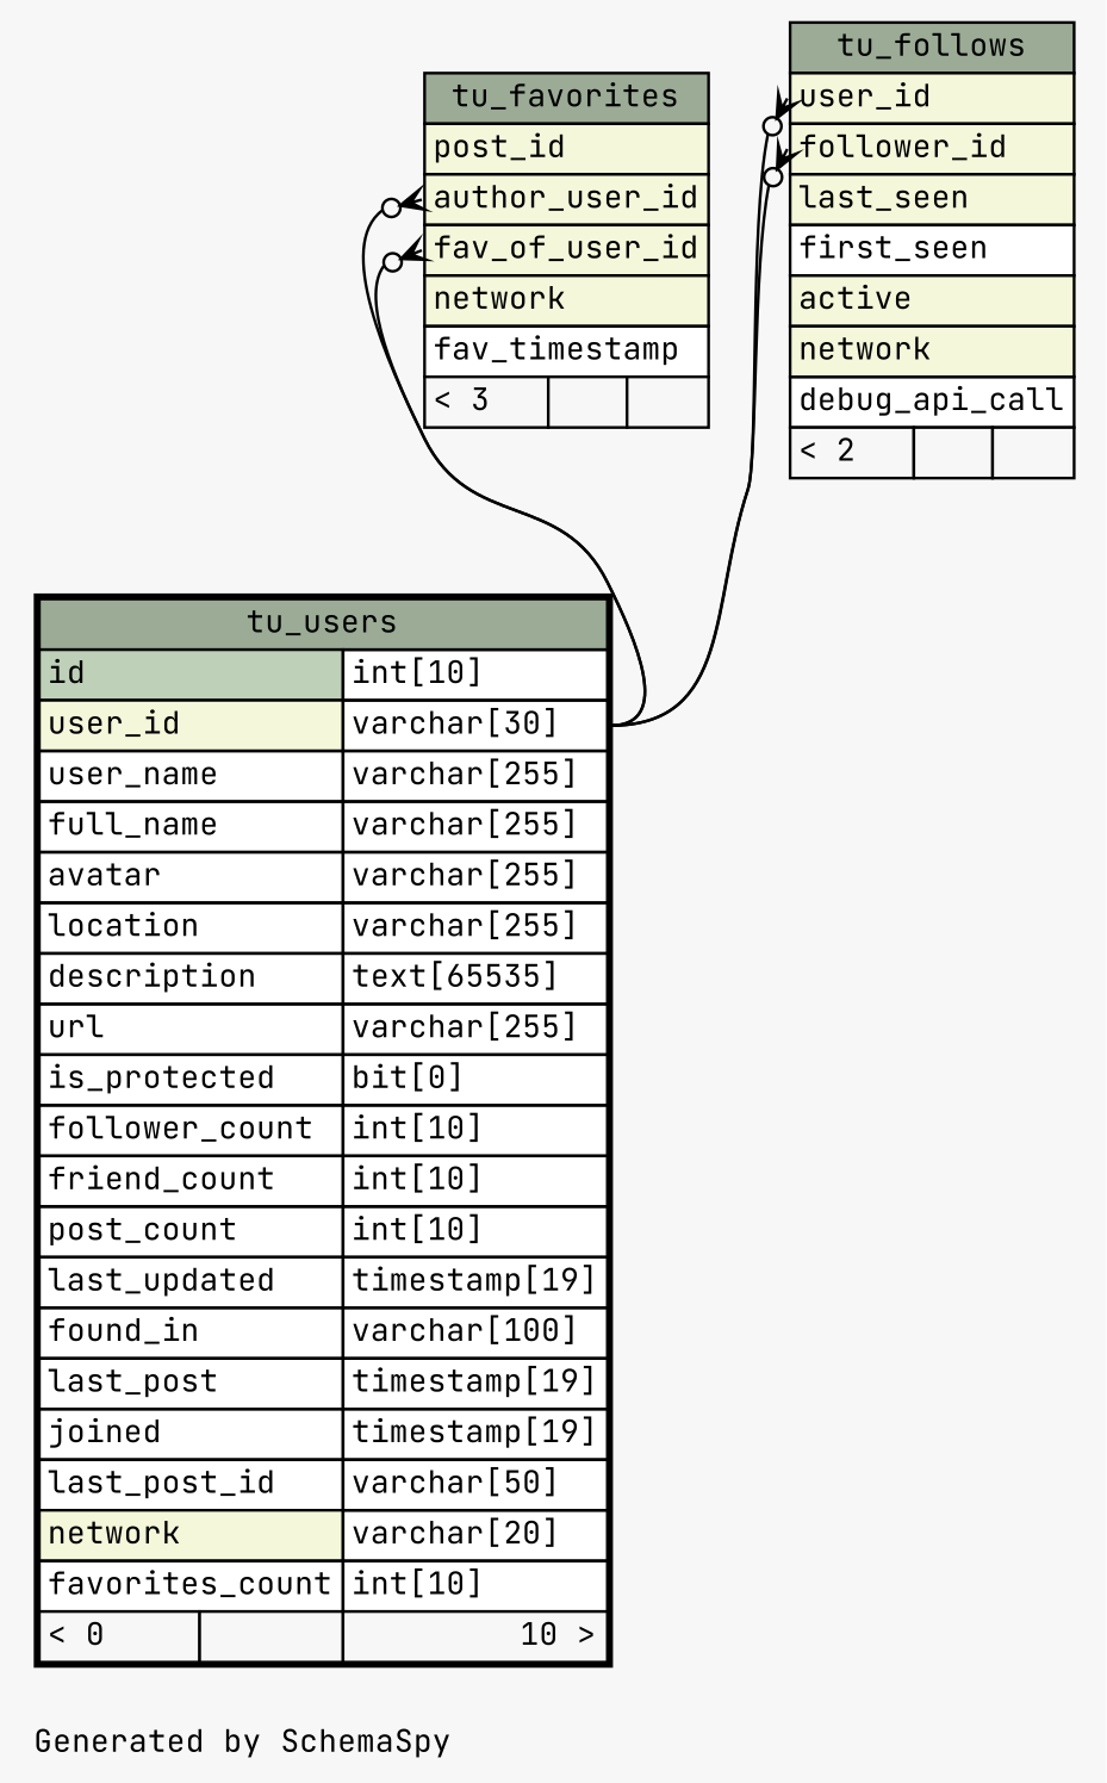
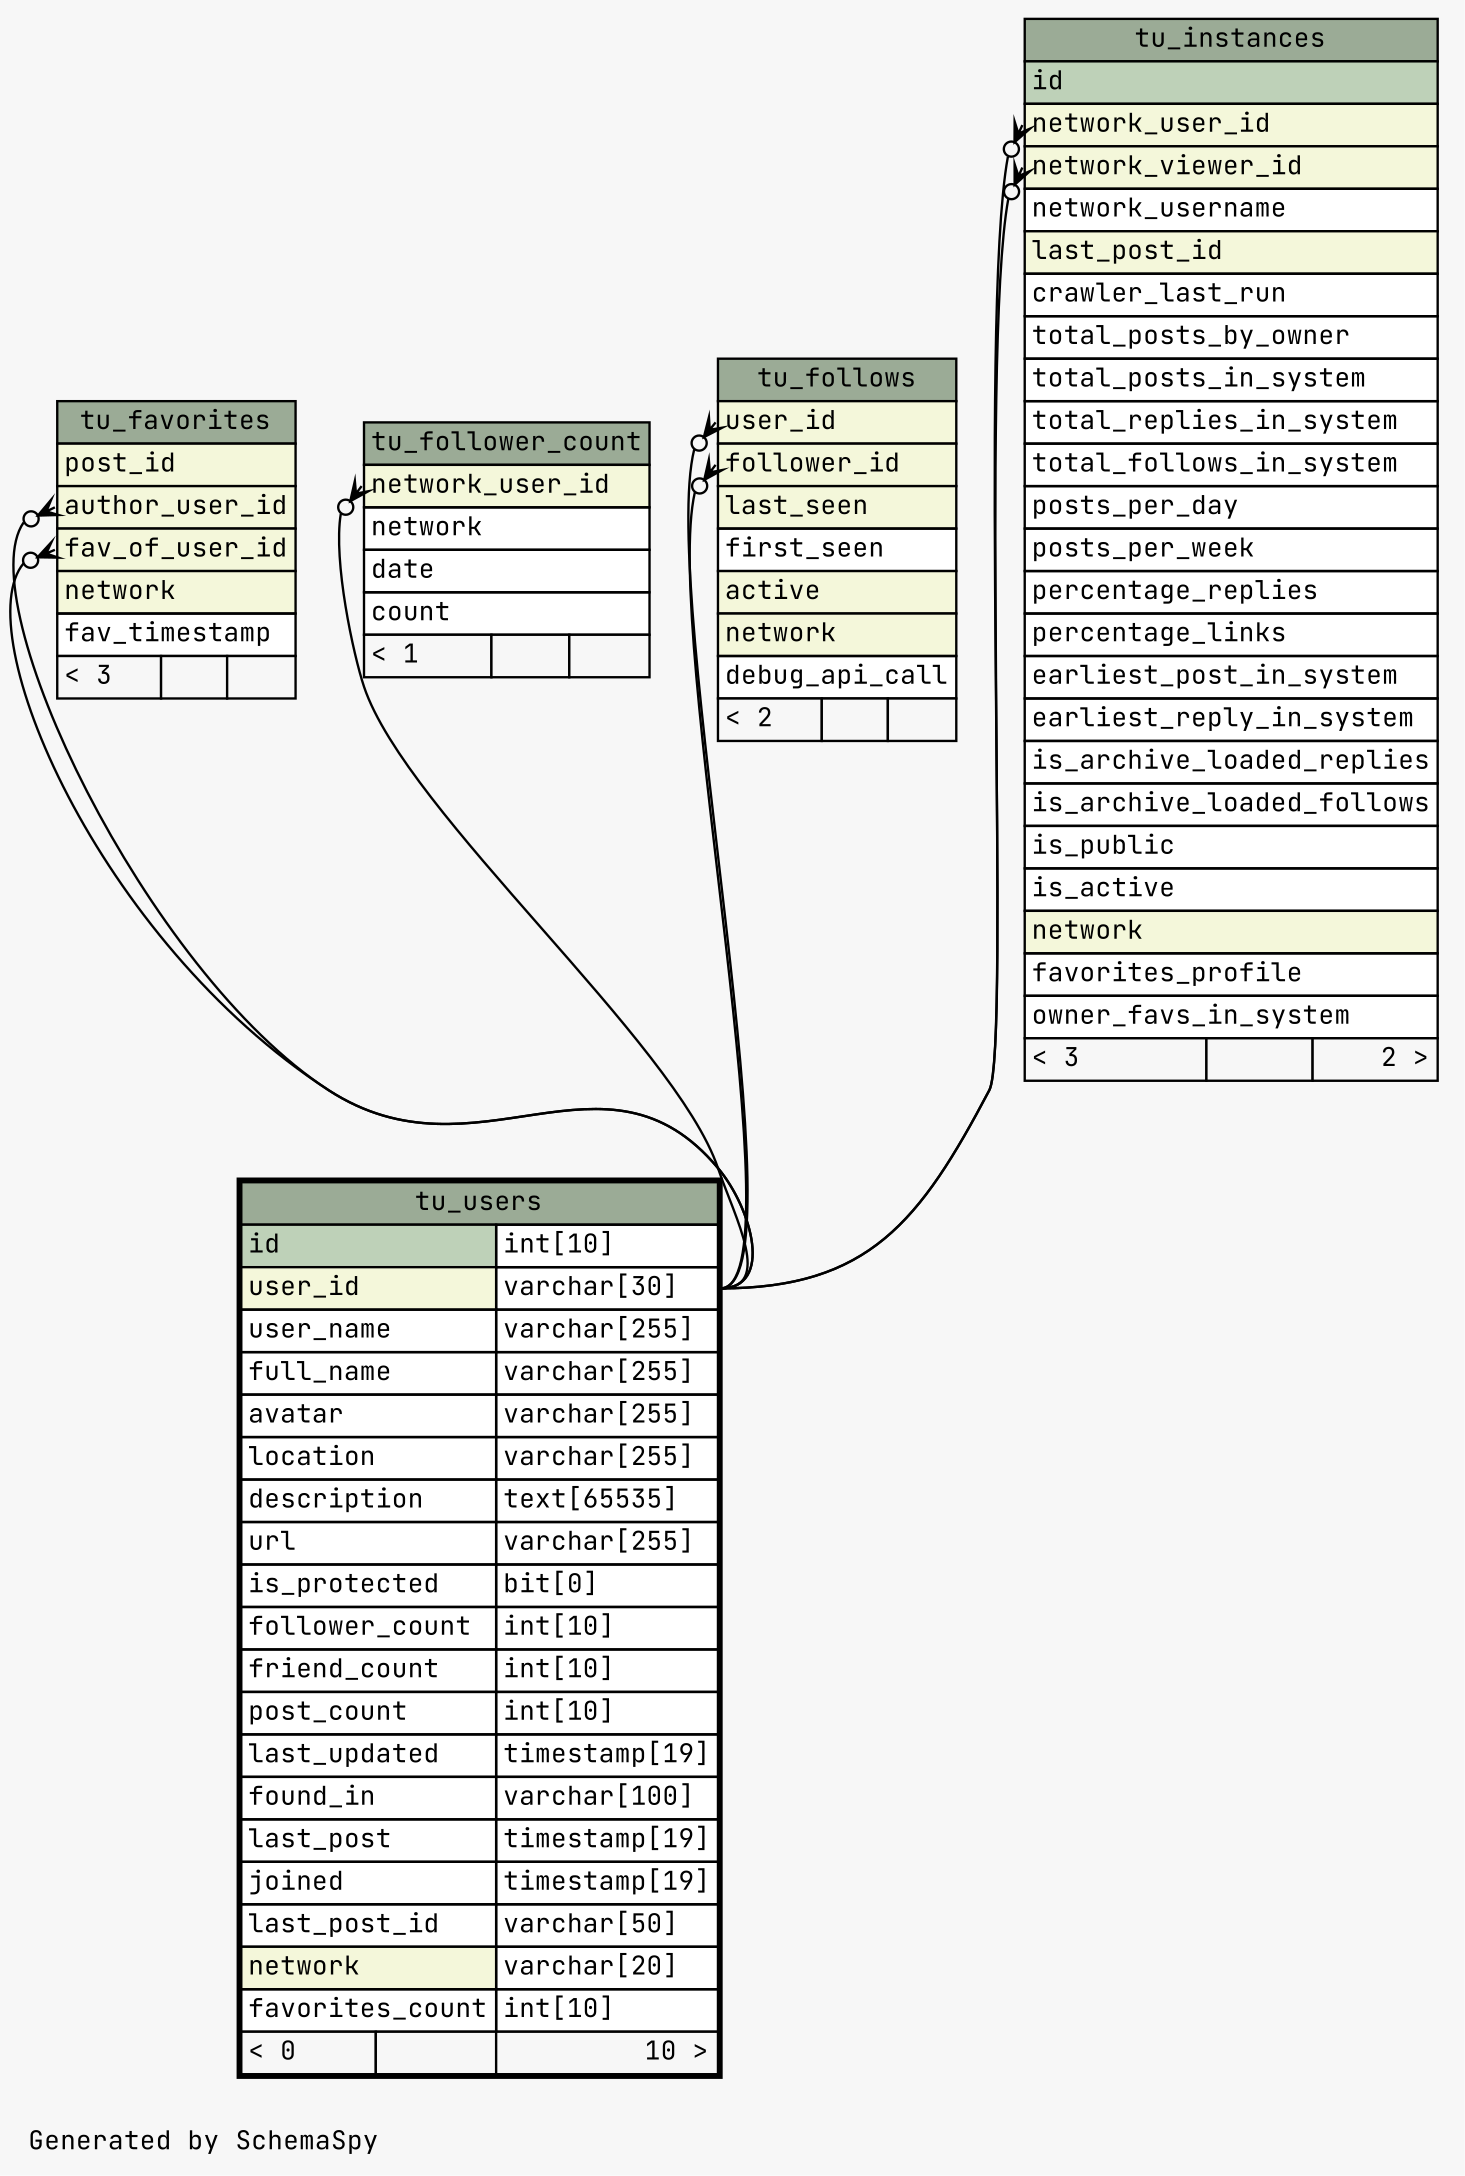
  digraph {
    bgcolor="#f7f7f7"
    fontname="JetBrains Mono"
    fontsize=11
    label="\nGenerated by SchemaSpy"
    labeljust=l
    nodesep=0.18
    rankdir=TB
    ranksep=0.46
    node [fontname="JetBrains Mono" fontsize=11 shape=plaintext]
    edge [arrowhead=none arrowsize=0.8 arrowtail=crowodot dir=back fontname="JetBrains Mono" headport="user_id.type:e" tailport="network_user_id:w"]
    n1 [label=<     <TABLE BORDER="0" CELLBORDER="1" CELLSPACING="0" BGCOLOR="#ffffff">       <TR><TD COLSPAN="3" BGCOLOR="#9bab96" ALIGN="CENTER">tu_favorites</TD></TR>       <TR><TD PORT="post_id" COLSPAN="3" BGCOLOR="#f4f7da" ALIGN="LEFT">post_id</TD></TR>       <TR><TD PORT="author_user_id" COLSPAN="3" BGCOLOR="#f4f7da" ALIGN="LEFT">author_user_id</TD></TR>       <TR><TD PORT="fav_of_user_id" COLSPAN="3" BGCOLOR="#f4f7da" ALIGN="LEFT">fav_of_user_id</TD></TR>       <TR><TD PORT="network" COLSPAN="3" BGCOLOR="#f4f7da" ALIGN="LEFT">network</TD></TR>       <TR><TD PORT="fav_timestamp" COLSPAN="3" ALIGN="LEFT">fav_timestamp</TD></TR>       <TR><TD ALIGN="LEFT" BGCOLOR="#f7f7f7">&lt; 3</TD><TD ALIGN="RIGHT" BGCOLOR="#f7f7f7">  </TD><TD ALIGN="RIGHT" BGCOLOR="#f7f7f7">  </TD></TR>     </TABLE>>]
    n2 [label=<     <TABLE BORDER="2" CELLBORDER="1" CELLSPACING="0" BGCOLOR="#ffffff">       <TR><TD COLSPAN="3" BGCOLOR="#9bab96" ALIGN="CENTER">tu_users</TD></TR>       <TR><TD PORT="id" COLSPAN="2" BGCOLOR="#bed1b8" ALIGN="LEFT">id</TD><TD PORT="id.type" ALIGN="LEFT">int[10]</TD></TR>       <TR><TD PORT="user_id" COLSPAN="2" BGCOLOR="#f4f7da" ALIGN="LEFT">user_id</TD><TD PORT="user_id.type" ALIGN="LEFT">varchar[30]</TD></TR>       <TR><TD PORT="user_name" COLSPAN="2" ALIGN="LEFT">user_name</TD><TD PORT="user_name.type" ALIGN="LEFT">varchar[255]</TD></TR>       <TR><TD PORT="full_name" COLSPAN="2" ALIGN="LEFT">full_name</TD><TD PORT="full_name.type" ALIGN="LEFT">varchar[255]</TD></TR>       <TR><TD PORT="avatar" COLSPAN="2" ALIGN="LEFT">avatar</TD><TD PORT="avatar.type" ALIGN="LEFT">varchar[255]</TD></TR>       <TR><TD PORT="location" COLSPAN="2" ALIGN="LEFT">location</TD><TD PORT="location.type" ALIGN="LEFT">varchar[255]</TD></TR>       <TR><TD PORT="description" COLSPAN="2" ALIGN="LEFT">description</TD><TD PORT="description.type" ALIGN="LEFT">text[65535]</TD></TR>       <TR><TD PORT="url" COLSPAN="2" ALIGN="LEFT">url</TD><TD PORT="url.type" ALIGN="LEFT">varchar[255]</TD></TR>       <TR><TD PORT="is_protected" COLSPAN="2" ALIGN="LEFT">is_protected</TD><TD PORT="is_protected.type" ALIGN="LEFT">bit[0]</TD></TR>       <TR><TD PORT="follower_count" COLSPAN="2" ALIGN="LEFT">follower_count</TD><TD PORT="follower_count.type" ALIGN="LEFT">int[10]</TD></TR>       <TR><TD PORT="friend_count" COLSPAN="2" ALIGN="LEFT">friend_count</TD><TD PORT="friend_count.type" ALIGN="LEFT">int[10]</TD></TR>       <TR><TD PORT="post_count" COLSPAN="2" ALIGN="LEFT">post_count</TD><TD PORT="post_count.type" ALIGN="LEFT">int[10]</TD></TR>       <TR><TD PORT="last_updated" COLSPAN="2" ALIGN="LEFT">last_updated</TD><TD PORT="last_updated.type" ALIGN="LEFT">timestamp[19]</TD></TR>       <TR><TD PORT="found_in" COLSPAN="2" ALIGN="LEFT">found_in</TD><TD PORT="found_in.type" ALIGN="LEFT">varchar[100]</TD></TR>       <TR><TD PORT="last_post" COLSPAN="2" ALIGN="LEFT">last_post</TD><TD PORT="last_post.type" ALIGN="LEFT">timestamp[19]</TD></TR>       <TR><TD PORT="joined" COLSPAN="2" ALIGN="LEFT">joined</TD><TD PORT="joined.type" ALIGN="LEFT">timestamp[19]</TD></TR>       <TR><TD PORT="last_post_id" COLSPAN="2" ALIGN="LEFT">last_post_id</TD><TD PORT="last_post_id.type" ALIGN="LEFT">varchar[50]</TD></TR>       <TR><TD PORT="network" COLSPAN="2" BGCOLOR="#f4f7da" ALIGN="LEFT">network</TD><TD PORT="network.type" ALIGN="LEFT">varchar[20]</TD></TR>       <TR><TD PORT="favorites_count" COLSPAN="2" ALIGN="LEFT">favorites_count</TD><TD PORT="favorites_count.type" ALIGN="LEFT">int[10]</TD></TR>       <TR><TD ALIGN="LEFT" BGCOLOR="#f7f7f7">&lt; 0</TD><TD ALIGN="RIGHT" BGCOLOR="#f7f7f7">  </TD><TD ALIGN="RIGHT" BGCOLOR="#f7f7f7">10 &gt;</TD></TR>     </TABLE>>]
+   n3 [label=<     <TABLE BORDER="0" CELLBORDER="1" CELLSPACING="0" BGCOLOR="#ffffff">       <TR><TD COLSPAN="3" BGCOLOR="#9bab96" ALIGN="CENTER">tu_follower_count</TD></TR>       <TR><TD PORT="network_user_id" COLSPAN="3" BGCOLOR="#f4f7da" ALIGN="LEFT">network_user_id</TD></TR>       <TR><TD PORT="network" COLSPAN="3" ALIGN="LEFT">network</TD></TR>       <TR><TD PORT="date" COLSPAN="3" ALIGN="LEFT">date</TD></TR>       <TR><TD PORT="count" COLSPAN="3" ALIGN="LEFT">count</TD></TR>       <TR><TD ALIGN="LEFT" BGCOLOR="#f7f7f7">&lt; 1</TD><TD ALIGN="RIGHT" BGCOLOR="#f7f7f7">  </TD><TD ALIGN="RIGHT" BGCOLOR="#f7f7f7">  </TD></TR>     </TABLE>>]
    n4 [label=<     <TABLE BORDER="0" CELLBORDER="1" CELLSPACING="0" BGCOLOR="#ffffff">       <TR><TD COLSPAN="3" BGCOLOR="#9bab96" ALIGN="CENTER">tu_follows</TD></TR>       <TR><TD PORT="user_id" COLSPAN="3" BGCOLOR="#f4f7da" ALIGN="LEFT">user_id</TD></TR>       <TR><TD PORT="follower_id" COLSPAN="3" BGCOLOR="#f4f7da" ALIGN="LEFT">follower_id</TD></TR>       <TR><TD PORT="last_seen" COLSPAN="3" BGCOLOR="#f4f7da" ALIGN="LEFT">last_seen</TD></TR>       <TR><TD PORT="first_seen" COLSPAN="3" ALIGN="LEFT">first_seen</TD></TR>       <TR><TD PORT="active" COLSPAN="3" BGCOLOR="#f4f7da" ALIGN="LEFT">active</TD></TR>       <TR><TD PORT="network" COLSPAN="3" BGCOLOR="#f4f7da" ALIGN="LEFT">network</TD></TR>       <TR><TD PORT="debug_api_call" COLSPAN="3" ALIGN="LEFT">debug_api_call</TD></TR>       <TR><TD ALIGN="LEFT" BGCOLOR="#f7f7f7">&lt; 2</TD><TD ALIGN="RIGHT" BGCOLOR="#f7f7f7">  </TD><TD ALIGN="RIGHT" BGCOLOR="#f7f7f7">  </TD></TR>     </TABLE>>]
+   n5 [label=<     <TABLE BORDER="0" CELLBORDER="1" CELLSPACING="0" BGCOLOR="#ffffff">       <TR><TD COLSPAN="3" BGCOLOR="#9bab96" ALIGN="CENTER">tu_instances</TD></TR>       <TR><TD PORT="id" COLSPAN="3" BGCOLOR="#bed1b8" ALIGN="LEFT">id</TD></TR>       <TR><TD PORT="network_user_id" COLSPAN="3" BGCOLOR="#f4f7da" ALIGN="LEFT">network_user_id</TD></TR>       <TR><TD PORT="network_viewer_id" COLSPAN="3" BGCOLOR="#f4f7da" ALIGN="LEFT">network_viewer_id</TD></TR>       <TR><TD PORT="network_username" COLSPAN="3" ALIGN="LEFT">network_username</TD></TR>       <TR><TD PORT="last_post_id" COLSPAN="3" BGCOLOR="#f4f7da" ALIGN="LEFT">last_post_id</TD></TR>       <TR><TD PORT="crawler_last_run" COLSPAN="3" ALIGN="LEFT">crawler_last_run</TD></TR>       <TR><TD PORT="total_posts_by_owner" COLSPAN="3" ALIGN="LEFT">total_posts_by_owner</TD></TR>       <TR><TD PORT="total_posts_in_system" COLSPAN="3" ALIGN="LEFT">total_posts_in_system</TD></TR>       <TR><TD PORT="total_replies_in_system" COLSPAN="3" ALIGN="LEFT">total_replies_in_system</TD></TR>       <TR><TD PORT="total_follows_in_system" COLSPAN="3" ALIGN="LEFT">total_follows_in_system</TD></TR>       <TR><TD PORT="posts_per_day" COLSPAN="3" ALIGN="LEFT">posts_per_day</TD></TR>       <TR><TD PORT="posts_per_week" COLSPAN="3" ALIGN="LEFT">posts_per_week</TD></TR>       <TR><TD PORT="percentage_replies" COLSPAN="3" ALIGN="LEFT">percentage_replies</TD></TR>       <TR><TD PORT="percentage_links" COLSPAN="3" ALIGN="LEFT">percentage_links</TD></TR>       <TR><TD PORT="earliest_post_in_system" COLSPAN="3" ALIGN="LEFT">earliest_post_in_system</TD></TR>       <TR><TD PORT="earliest_reply_in_system" COLSPAN="3" ALIGN="LEFT">earliest_reply_in_system</TD></TR>       <TR><TD PORT="is_archive_loaded_replies" COLSPAN="3" ALIGN="LEFT">is_archive_loaded_replies</TD></TR>       <TR><TD PORT="is_archive_loaded_follows" COLSPAN="3" ALIGN="LEFT">is_archive_loaded_follows</TD></TR>       <TR><TD PORT="is_public" COLSPAN="3" ALIGN="LEFT">is_public</TD></TR>       <TR><TD PORT="is_active" COLSPAN="3" ALIGN="LEFT">is_active</TD></TR>       <TR><TD PORT="network" COLSPAN="3" BGCOLOR="#f4f7da" ALIGN="LEFT">network</TD></TR>       <TR><TD PORT="favorites_profile" COLSPAN="3" ALIGN="LEFT">favorites_profile</TD></TR>       <TR><TD PORT="owner_favs_in_system" COLSPAN="3" ALIGN="LEFT">owner_favs_in_system</TD></TR>       <TR><TD ALIGN="LEFT" BGCOLOR="#f7f7f7">&lt; 3</TD><TD ALIGN="RIGHT" BGCOLOR="#f7f7f7">  </TD><TD ALIGN="RIGHT" BGCOLOR="#f7f7f7">2 &gt;</TD></TR>     </TABLE>>]
    n1 -> n2 [tailport="author_user_id:w"]
    n1 -> n2 [tailport="fav_of_user_id:w"]
+   n3 -> n2
    n4 -> n2 [tailport="follower_id:w"]
    n4 -> n2 [tailport="user_id:w"]
+   n5 -> n2
+   n5 -> n2 [tailport="network_viewer_id:w"]
  }
